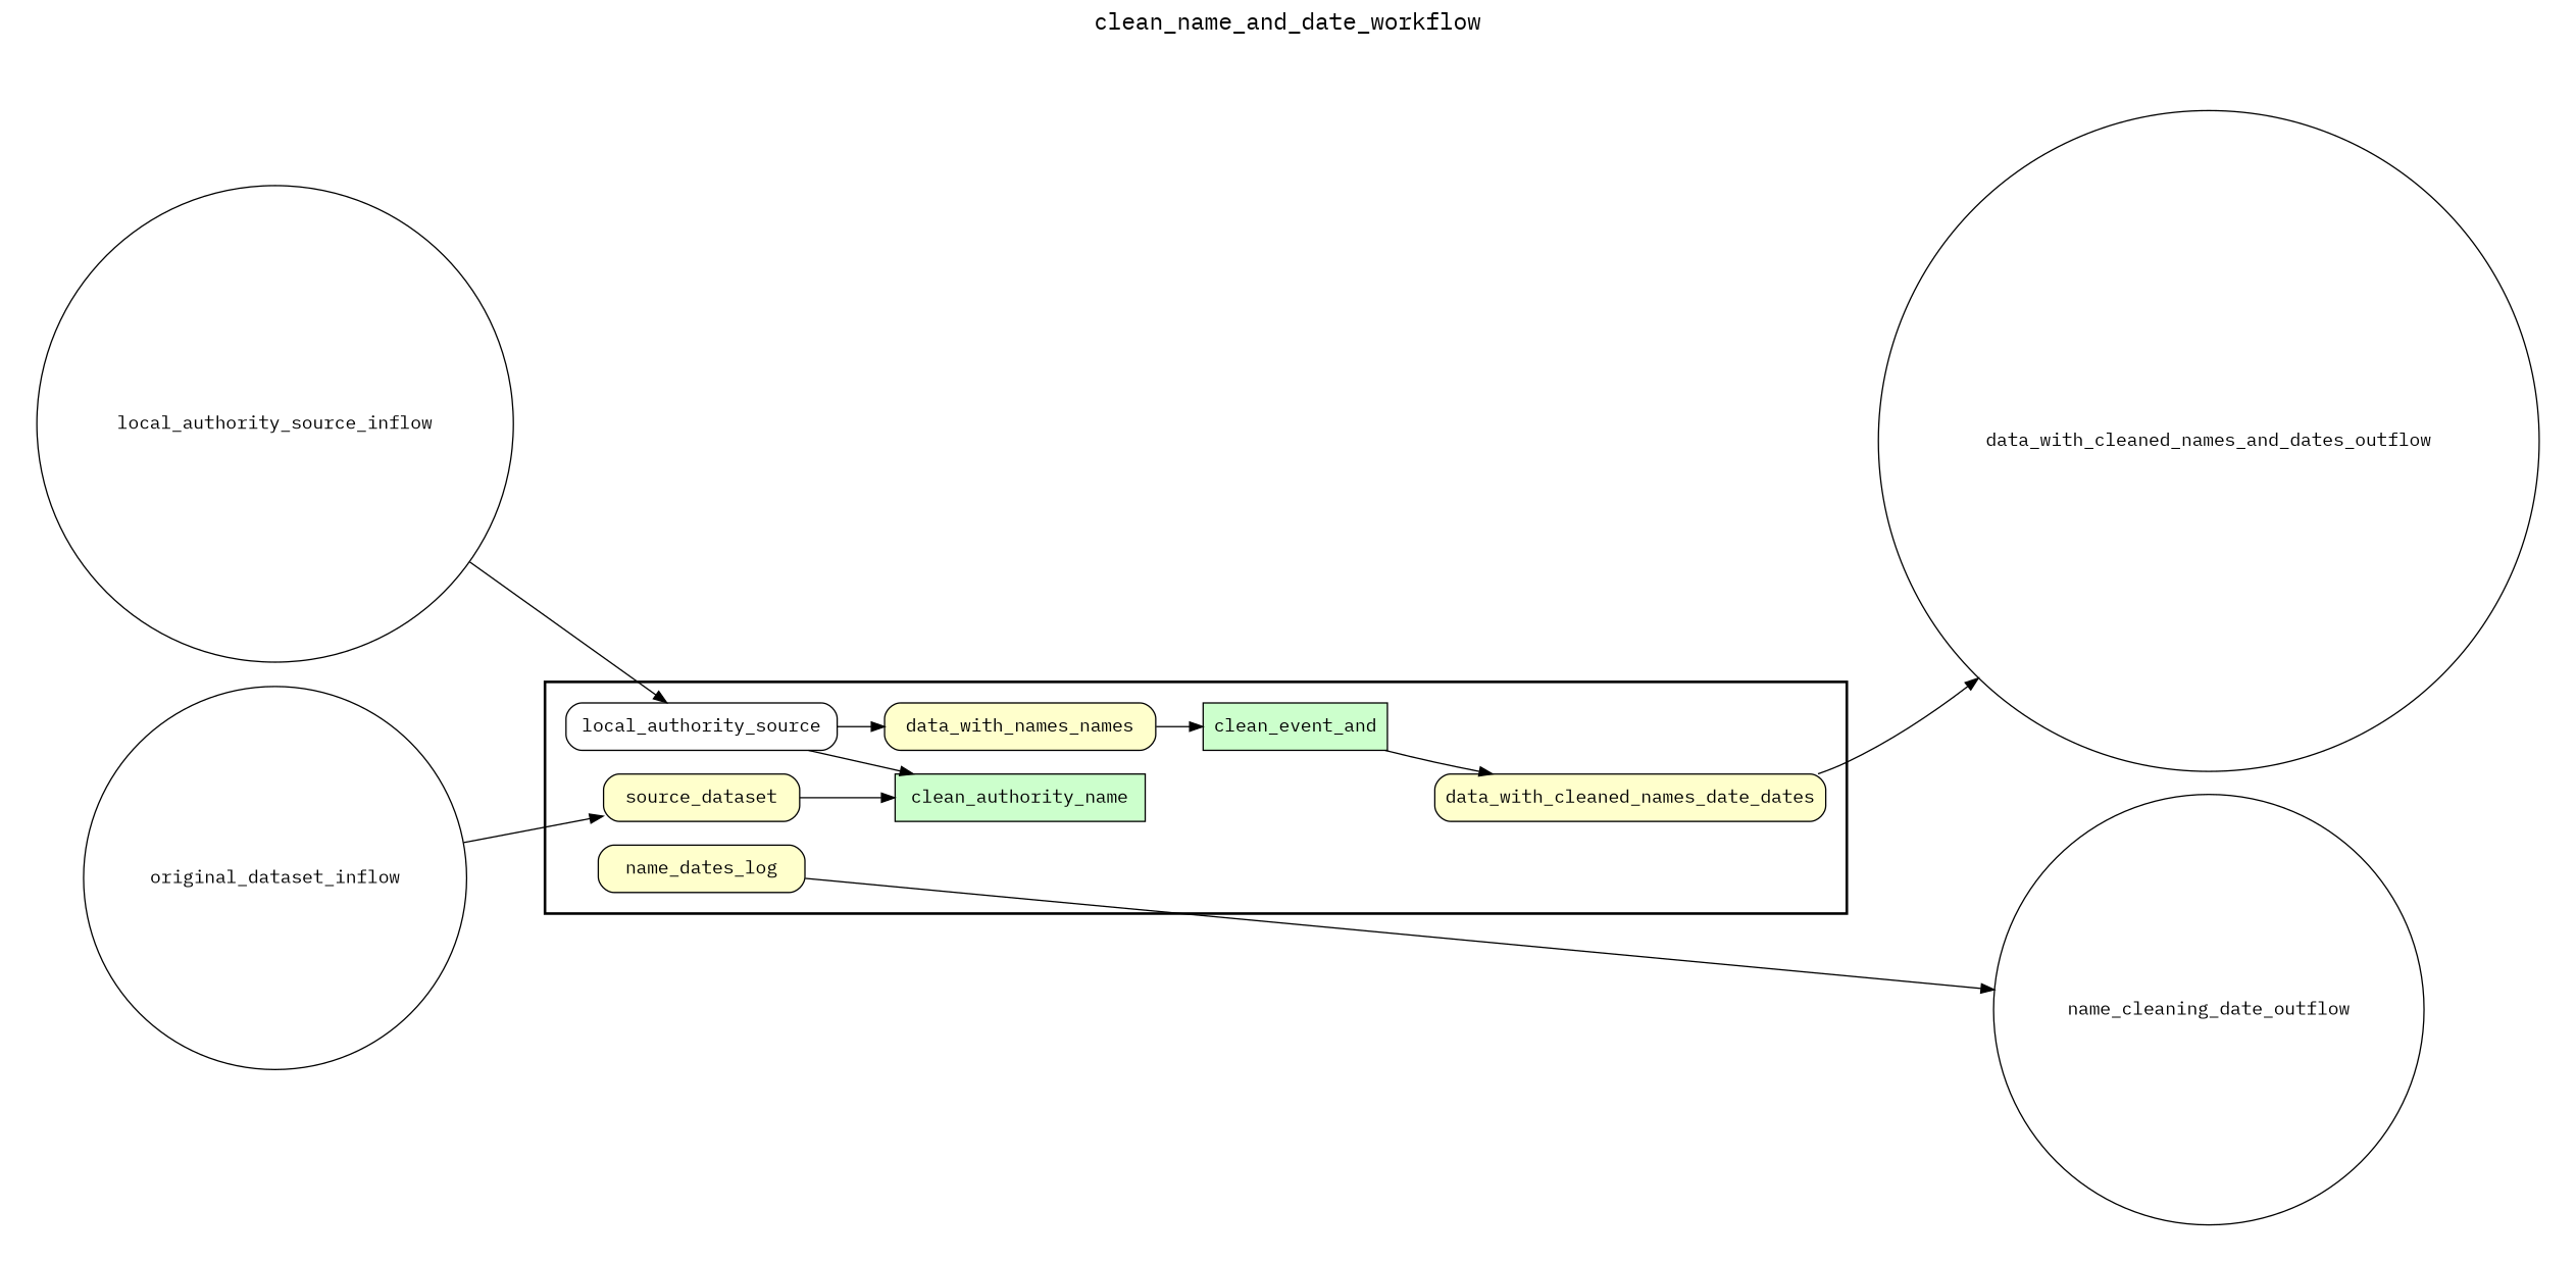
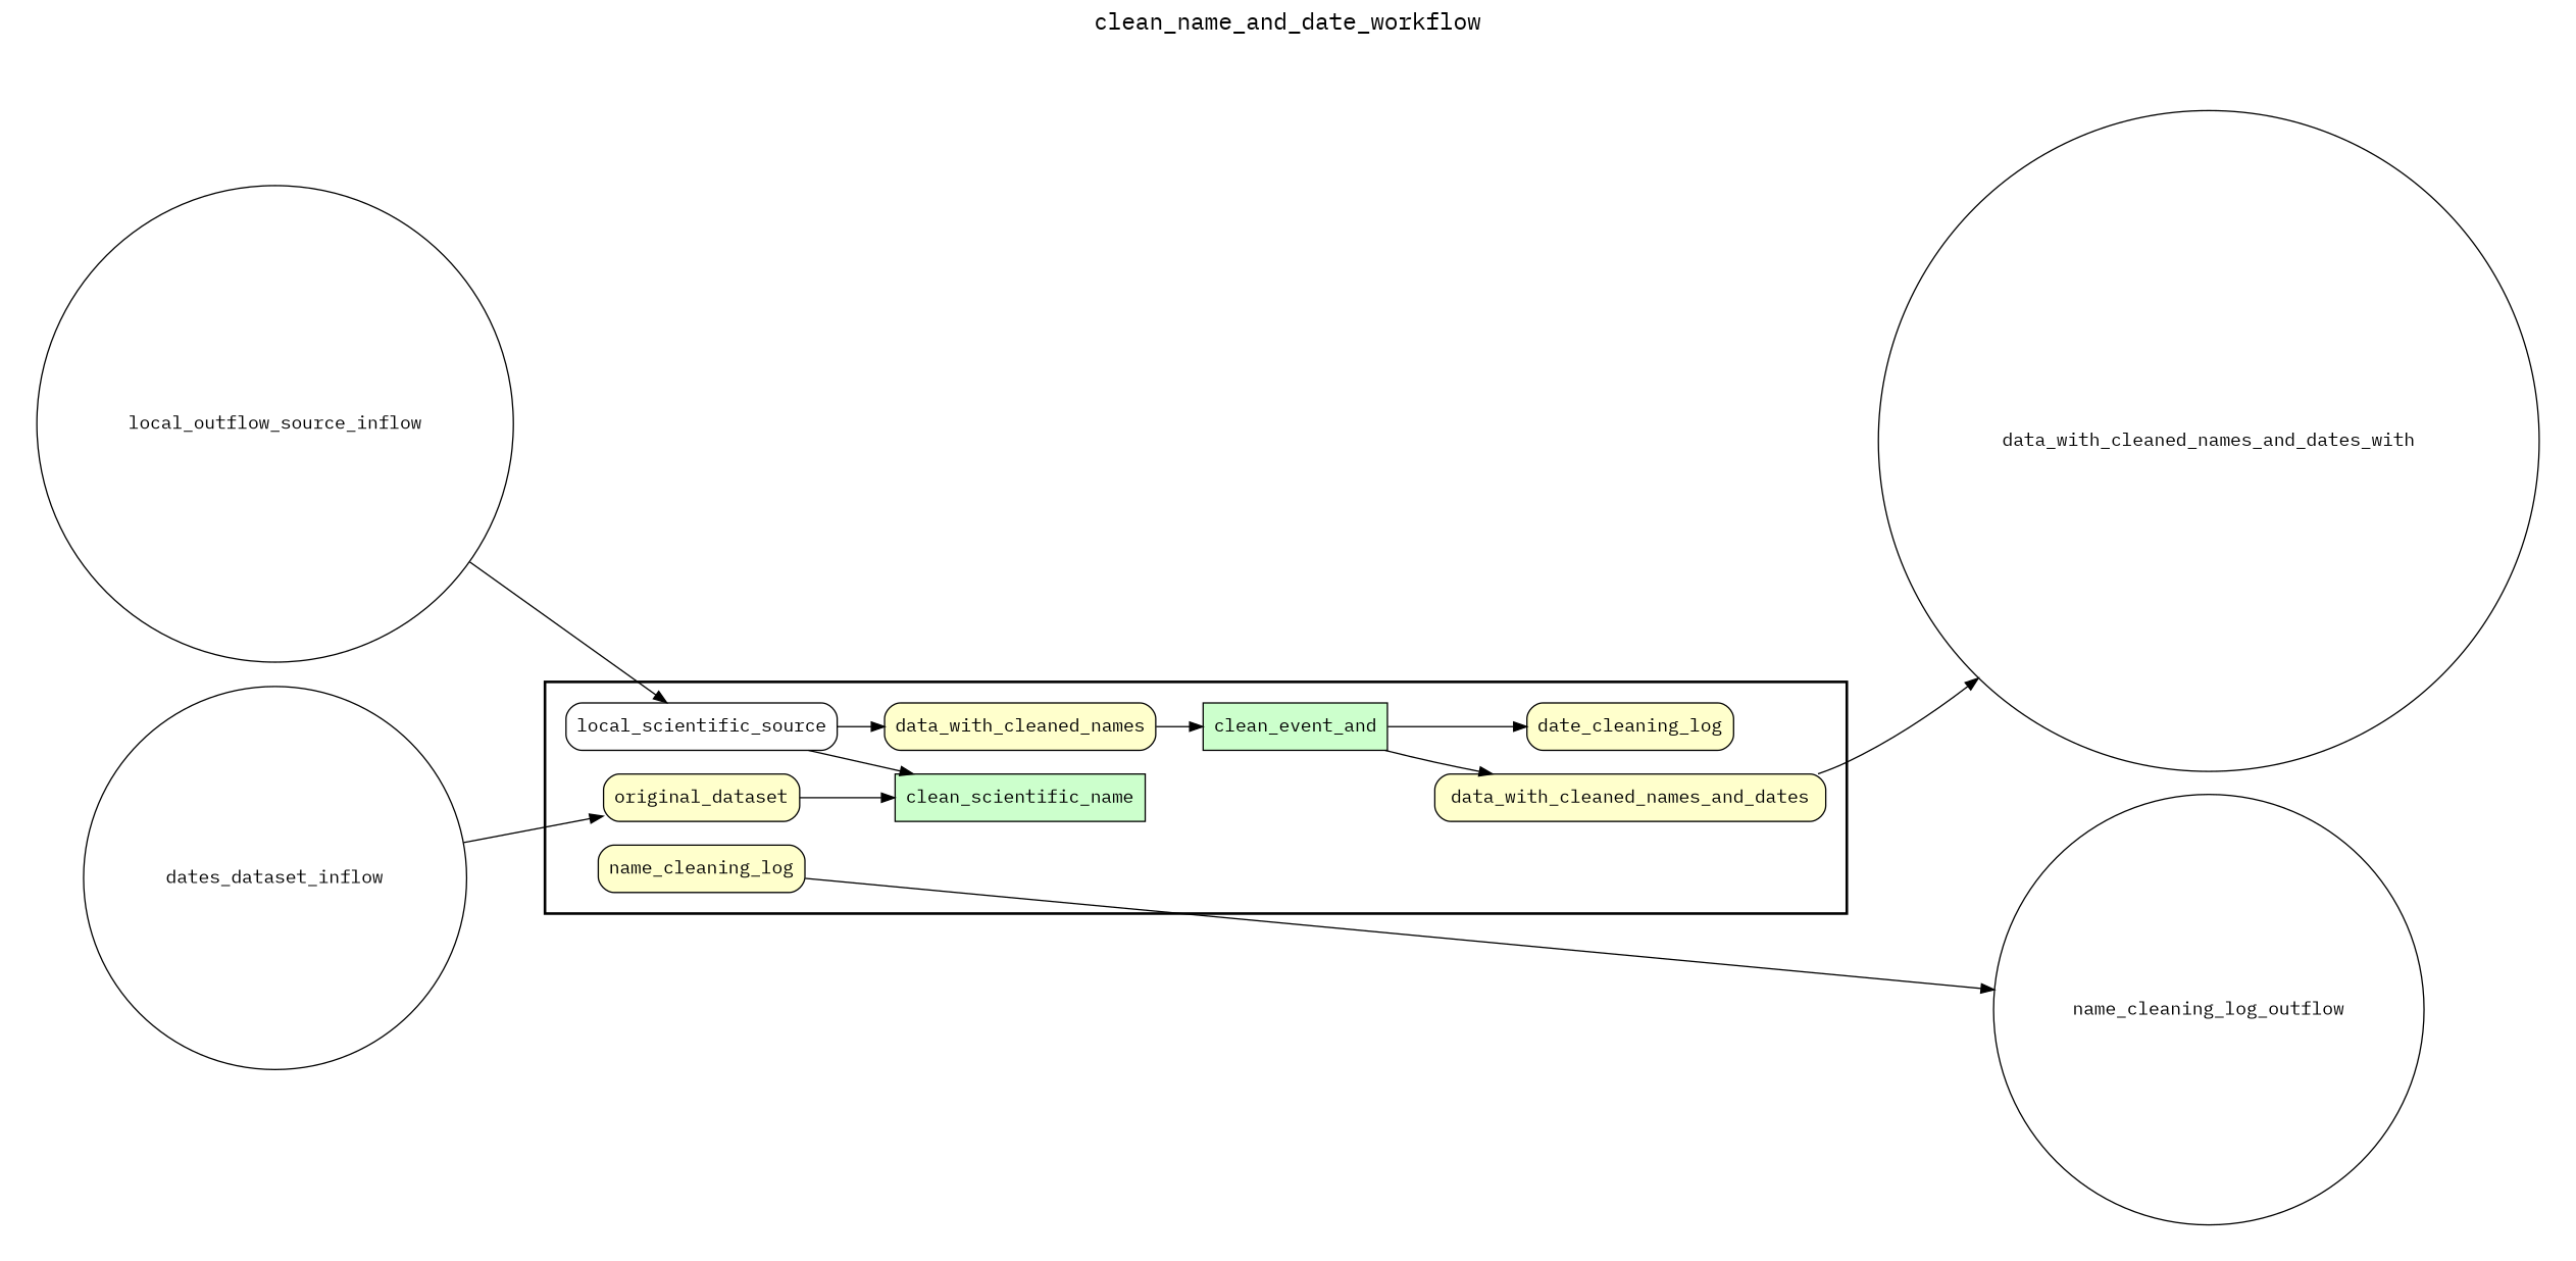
  digraph {
    fontname="IBM Plex Mono"
    fontsize=18
    label=clean_name_and_date_workflow
    labelloc=t
    rankdir=LR
    node [fillcolor="#FFFFCC" fontname="IBM Plex Mono" peripheries=1 shape=box style="rounded,filled"]
    edge [fontname="IBM Plex Mono"]
-   clean_scientific_name [fillcolor="#CCFFCC" style=filled label=clean_authority_name]
+   clean_scientific_name [fillcolor="#CCFFCC" style=filled]
    n2 [fillcolor="#CCFFCC" label=clean_event_and style=filled]
-   original_dataset [label=source_dataset]
-   data_with_cleaned_names [label=data_with_names_names]
-   name_cleaning_log [label=name_dates_log]
-   data_with_cleaned_names_and_dates [label=data_with_cleaned_names_date_dates]
-   local_authority_source [fillcolor="#FFFFFF"]
-   original_dataset_inflow [fillcolor="#FFFFFF" shape=circle width=0.2 style=""]
-   local_authority_source_inflow [fillcolor="#FFFFFF" shape=circle width=0.2 style=""]
-   data_with_cleaned_names_and_dates_outflow [fillcolor="#FFFFFF" shape=circle width=0.2 style=""]
-   name_cleaning_log_outflow [fillcolor="#FFFFFF" shape=circle width=0.2 label=name_cleaning_date_outflow style=""]
+   original_dataset
+   data_with_cleaned_names
+   name_cleaning_log
+   data_with_cleaned_names_and_dates
+   date_cleaning_log
+   local_authority_source [fillcolor="#FFFFFF" label=local_scientific_source]
+   original_dataset_inflow [fillcolor="#FFFFFF" shape=circle width=0.2 label=dates_dataset_inflow style=""]
+   local_authority_source_inflow [fillcolor="#FFFFFF" shape=circle width=0.2 label=local_outflow_source_inflow style=""]
+   data_with_cleaned_names_and_dates_outflow [fillcolor="#FFFFFF" shape=circle width=0.2 label=data_with_cleaned_names_and_dates_with style=""]
+   name_cleaning_log_outflow [fillcolor="#FFFFFF" shape=circle width=0.2 style=""]
    subgraph cluster_1 {
      color=black
      label=""
      penwidth=2
      subgraph cluster_2 {
        color=white
        label=""
        penwidth=2
        clean_scientific_name
        n2
        original_dataset
        data_with_cleaned_names
        name_cleaning_log
        data_with_cleaned_names_and_dates
+       date_cleaning_log
        local_authority_source
      }
    }
    subgraph cluster_3 {
      color=white
      label=""
      penwidth=2
      subgraph cluster_4 {
        color=white
        label=""
        penwidth=2
        original_dataset_inflow
        local_authority_source_inflow
      }
    }
    subgraph cluster_5 {
      color=white
      label=""
      penwidth=2
      subgraph cluster_6 {
        color=white
        label=""
        penwidth=2
        data_with_cleaned_names_and_dates_outflow
        name_cleaning_log_outflow
      }
    }
    n2 -> data_with_cleaned_names_and_dates
+   n2 -> date_cleaning_log
    original_dataset -> clean_scientific_name
    data_with_cleaned_names -> n2
    name_cleaning_log -> name_cleaning_log_outflow
    data_with_cleaned_names_and_dates -> data_with_cleaned_names_and_dates_outflow
    local_authority_source -> clean_scientific_name
    local_authority_source -> data_with_cleaned_names
    original_dataset_inflow -> original_dataset
    local_authority_source_inflow -> local_authority_source
  }
